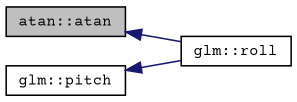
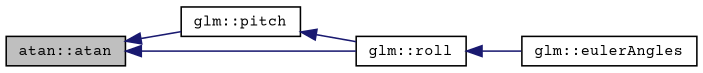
  digraph {
    fontname="Courier Prime"
    rankdir=LR
    node [color=black fontname="Courier Prime" fontsize=10 shape=record]
    edge [color=midnightblue dir=back fontname="Courier Prime" fontsize=10 labelfontname=FreeSans labelfontsize=10 style=solid]
    n1 [fillcolor=grey75 fontcolor=black height=0.2 label="atan::atan" style=filled width=0.4]
    n2 [height=0.2 label="glm::pitch" width=0.4]
    n3 [height=0.2 label="glm::roll" width=0.4]
+   n4 [height=0.2 label="glm::eulerAngles" width=0.4]
+   n1 -> n2
    n1 -> n3
    n2 -> n3
+   n3 -> n4
  }
